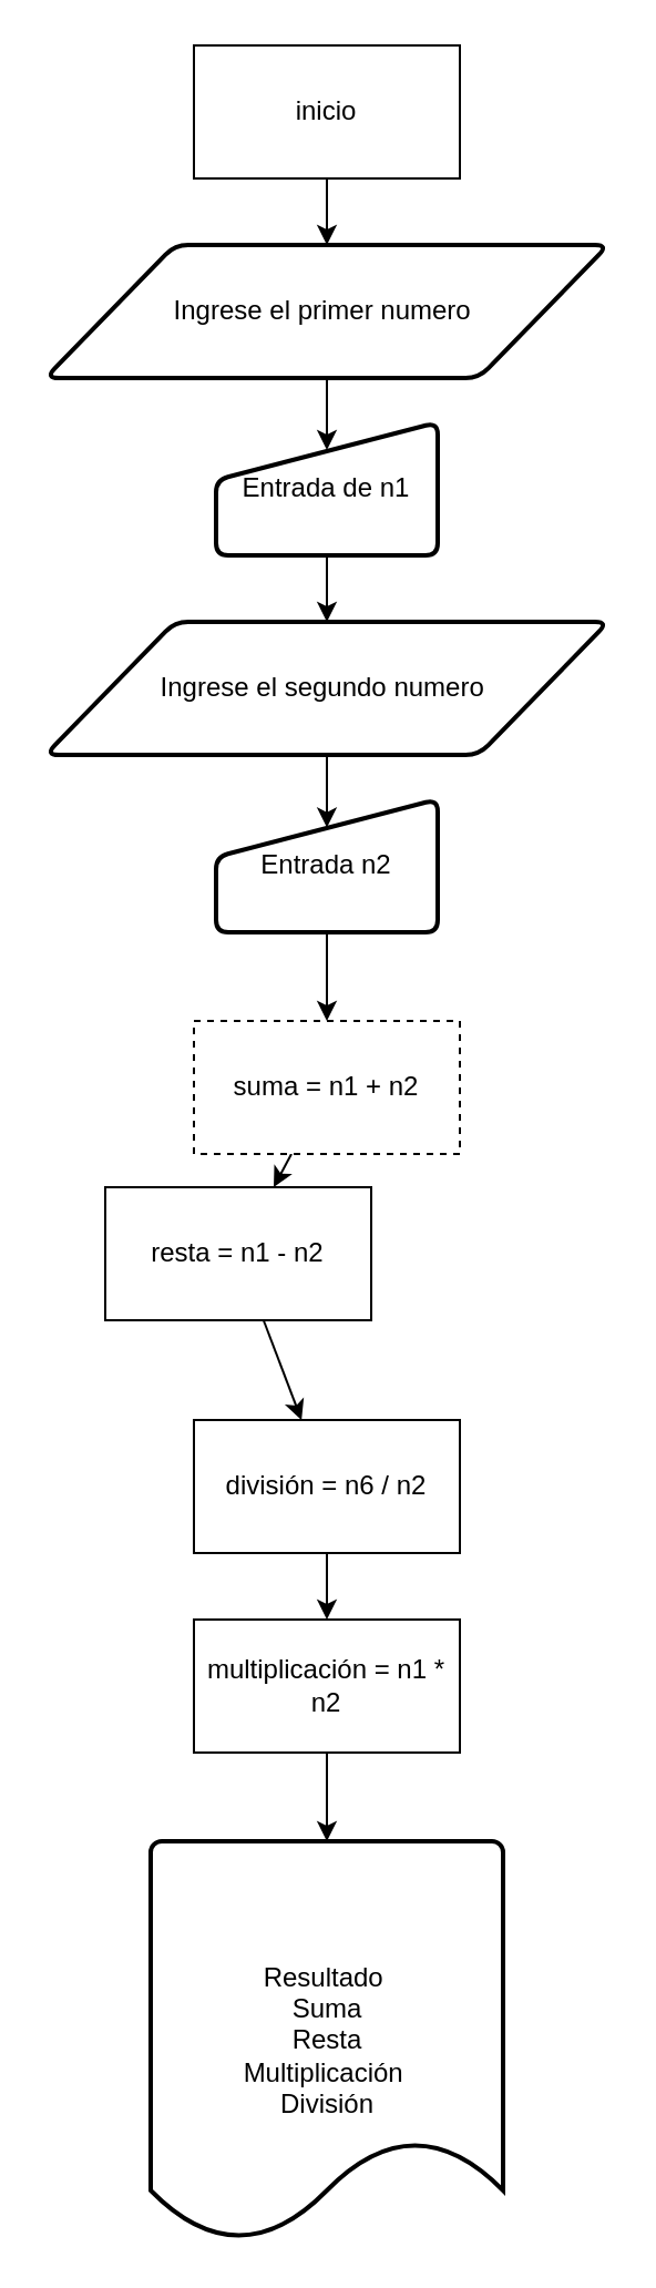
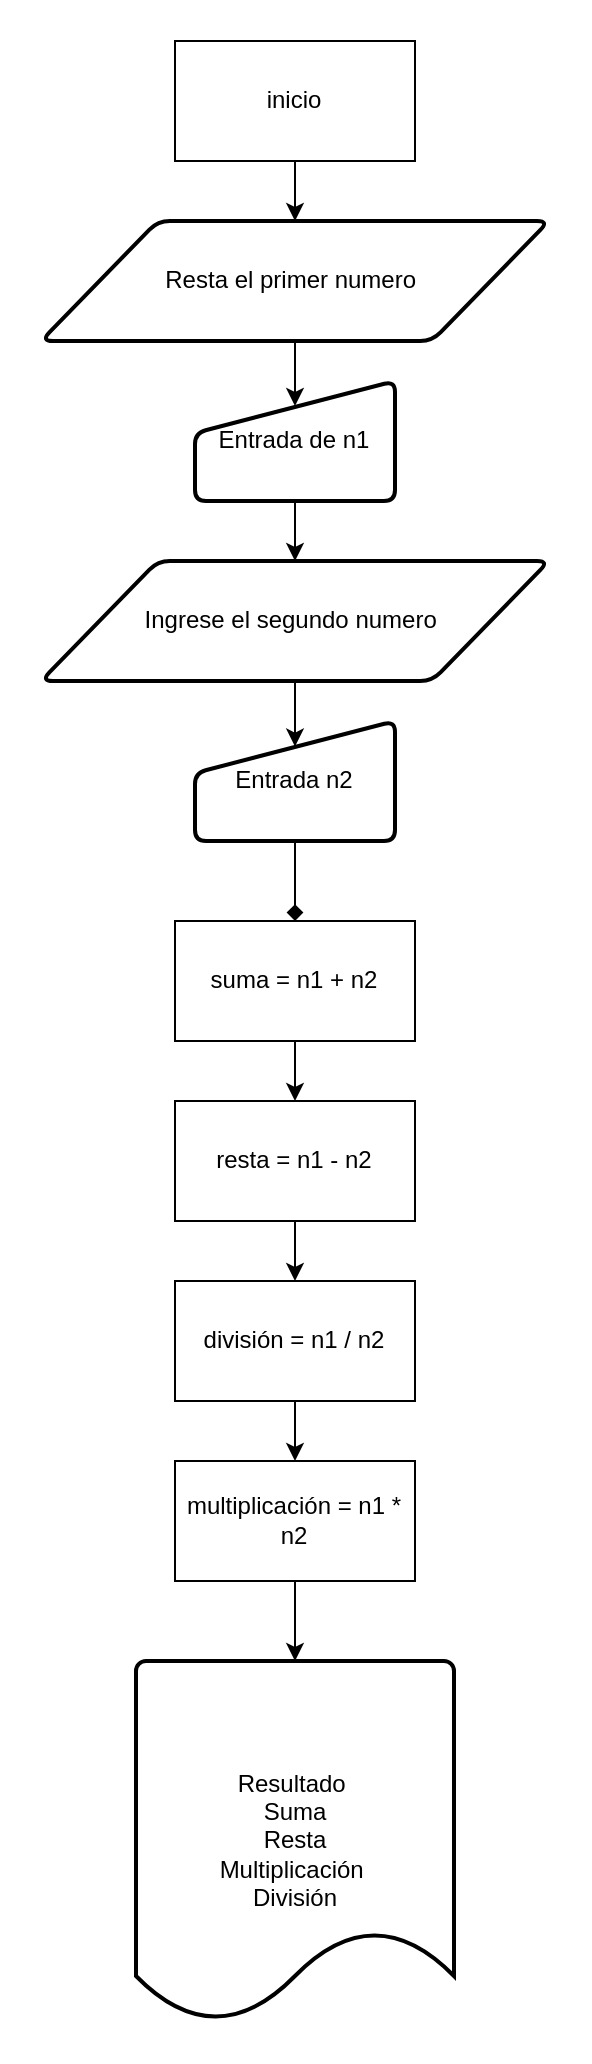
  <mxCell id="0" />
  <mxCell id="1" parent="0" />
  <mxCell id="2" value="" style="edgeStyle=none;rounded=0;orthogonalLoop=1;jettySize=auto;html=1;" edge="1" parent="1" source="3" target="9"><mxGeometry relative="1" as="geometry" /></mxCell>
  <mxCell id="3" value="&lt;font style=&quot;vertical-align: inherit;&quot;&gt;&lt;font style=&quot;vertical-align: inherit;&quot;&gt;inicio&lt;/font&gt;&lt;/font&gt;" style="whiteSpace=wrap;html=1;arcSize=50;rounded=0;" vertex="1" parent="1"><mxGeometry x="87" y="20" width="120" height="60" as="geometry" /></mxCell>
  <mxCell id="4" value="" style="edgeStyle=none;rounded=0;orthogonalLoop=1;jettySize=auto;html=1;" edge="1" parent="1" source="5" target="11"><mxGeometry relative="1" as="geometry" /></mxCell>
  <mxCell id="5" value="Entrada de n1" style="html=1;strokeWidth=2;shape=manualInput;whiteSpace=wrap;rounded=1;size=26;arcSize=11;" vertex="1" parent="1"><mxGeometry x="97" y="190" width="100" height="60" as="geometry" /></mxCell>
- <mxCell id="6" value="" style="edgeStyle=none;rounded=0;orthogonalLoop=1;jettySize=auto;html=1;" edge="1" parent="1" source="7" target="13"><mxGeometry relative="1" as="geometry" /></mxCell>
+ <mxCell id="6" value="" style="edgeStyle=none;rounded=0;orthogonalLoop=1;jettySize=auto;html=1;endArrow=diamond;" edge="1" parent="1" source="7" target="13"><mxGeometry relative="1" as="geometry" /></mxCell>
  <mxCell id="7" value="Entrada n2" style="html=1;strokeWidth=2;shape=manualInput;whiteSpace=wrap;rounded=1;size=26;arcSize=11;" vertex="1" parent="1"><mxGeometry x="97" y="360" width="100" height="60" as="geometry" /></mxCell>
  <mxCell id="8" style="edgeStyle=none;rounded=0;orthogonalLoop=1;jettySize=auto;html=1;entryX=0.5;entryY=0.208;entryDx=0;entryDy=0;entryPerimeter=0;" edge="1" parent="1" source="9" target="5"><mxGeometry relative="1" as="geometry" /></mxCell>
- <mxCell id="9" value="Ingrese el primer numero&amp;nbsp;" style="shape=parallelogram;html=1;strokeWidth=2;perimeter=parallelogramPerimeter;whiteSpace=wrap;rounded=1;arcSize=12;size=0.23;" vertex="1" parent="1"><mxGeometry x="20" y="110" width="254" height="60" as="geometry" /></mxCell>
+ <mxCell id="9" value="Resta el primer numero&amp;nbsp;" style="shape=parallelogram;html=1;strokeWidth=2;perimeter=parallelogramPerimeter;whiteSpace=wrap;rounded=1;arcSize=12;size=0.23;" vertex="1" parent="1"><mxGeometry x="20" y="110" width="254" height="60" as="geometry" /></mxCell>
  <mxCell id="10" value="" style="edgeStyle=none;rounded=0;orthogonalLoop=1;jettySize=auto;html=1;entryX=0.5;entryY=0.213;entryDx=0;entryDy=0;entryPerimeter=0;" edge="1" parent="1" source="11" target="7"><mxGeometry relative="1" as="geometry" /></mxCell>
  <mxCell id="11" value="Ingrese el segundo numero&amp;nbsp;" style="shape=parallelogram;html=1;strokeWidth=2;perimeter=parallelogramPerimeter;whiteSpace=wrap;rounded=1;arcSize=12;size=0.23;" vertex="1" parent="1"><mxGeometry x="20" y="280" width="254" height="60" as="geometry" /></mxCell>
  <mxCell id="12" value="" style="edgeStyle=none;rounded=0;orthogonalLoop=1;jettySize=auto;html=1;" edge="1" parent="1" source="13" target="15"><mxGeometry relative="1" as="geometry" /></mxCell>
- <mxCell id="13" value="suma = n1 + n2" style="rounded=0;whiteSpace=wrap;html=1;dashed=1;" vertex="1" parent="1"><mxGeometry x="87" y="460" width="120" height="60" as="geometry" /></mxCell>
+ <mxCell id="13" value="suma = n1 + n2" style="rounded=0;whiteSpace=wrap;html=1;" vertex="1" parent="1"><mxGeometry x="87" y="460" width="120" height="60" as="geometry" /></mxCell>
  <mxCell id="14" value="" style="edgeStyle=none;rounded=0;orthogonalLoop=1;jettySize=auto;html=1;" edge="1" parent="1" source="15" target="17"><mxGeometry relative="1" as="geometry" /></mxCell>
- <mxCell id="15" value="resta = n1 - n2" style="rounded=0;whiteSpace=wrap;html=1;" vertex="1" parent="1"><mxGeometry x="47" y="535" width="120" height="60" as="geometry" /></mxCell>
+ <mxCell id="15" value="resta = n1 - n2" style="rounded=0;whiteSpace=wrap;html=1;" vertex="1" parent="1"><mxGeometry x="87" y="550" width="120" height="60" as="geometry" /></mxCell>
  <mxCell id="16" value="" style="edgeStyle=none;rounded=0;orthogonalLoop=1;jettySize=auto;html=1;" edge="1" parent="1" source="17" target="19"><mxGeometry relative="1" as="geometry" /></mxCell>
- <mxCell id="17" value="división = n6 / n2" style="rounded=0;whiteSpace=wrap;html=1;" vertex="1" parent="1"><mxGeometry x="87" y="640" width="120" height="60" as="geometry" /></mxCell>
+ <mxCell id="17" value="división = n1 / n2" style="rounded=0;whiteSpace=wrap;html=1;" vertex="1" parent="1"><mxGeometry x="87" y="640" width="120" height="60" as="geometry" /></mxCell>
  <mxCell id="18" value="" style="edgeStyle=none;rounded=0;orthogonalLoop=1;jettySize=auto;html=1;" edge="1" parent="1" source="19" target="20"><mxGeometry relative="1" as="geometry" /></mxCell>
  <mxCell id="19" value="multiplicación = n1 * n2" style="rounded=0;whiteSpace=wrap;html=1;" vertex="1" parent="1"><mxGeometry x="87" y="730" width="120" height="60" as="geometry" /></mxCell>
  <mxCell id="20" value="Resultado&amp;nbsp;&lt;br&gt;Suma&lt;br&gt;Resta&lt;br&gt;Multiplicación&amp;nbsp;&lt;br&gt;División" style="strokeWidth=2;html=1;shape=mxgraph.flowchart.document2;whiteSpace=wrap;size=0.25;" vertex="1" parent="1"><mxGeometry x="67.5" y="830" width="159" height="180" as="geometry" /></mxCell>
